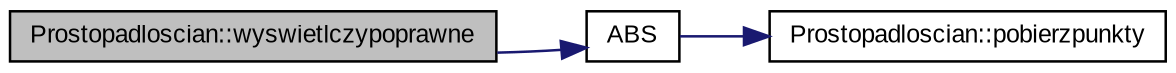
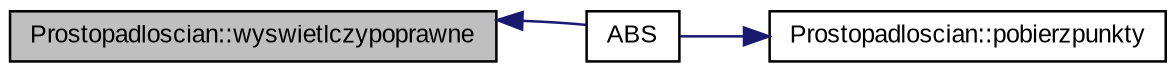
  digraph {
    fontname="Liberation Sans"
    rankdir=LR
    node [color=black fillcolor=white fontname="Liberation Sans" fontsize=10 shape=record style=filled]
    edge [color=midnightblue fontname="Liberation Sans" fontsize=10 labelfontname=Helvetica labelfontsize=10 style=solid]
    n1 [fillcolor=grey75 fontcolor=black height=0.2 label="Prostopadloscian::wyswietlczypoprawne" width=0.4]
    n2 [height=0.2 label=ABS width=0.4]
    n3 [height=0.2 label="Prostopadloscian::pobierzpunkty" width=0.4]
-   n1 -> n2
+   n2 -> n1
    n2 -> n3
  }
